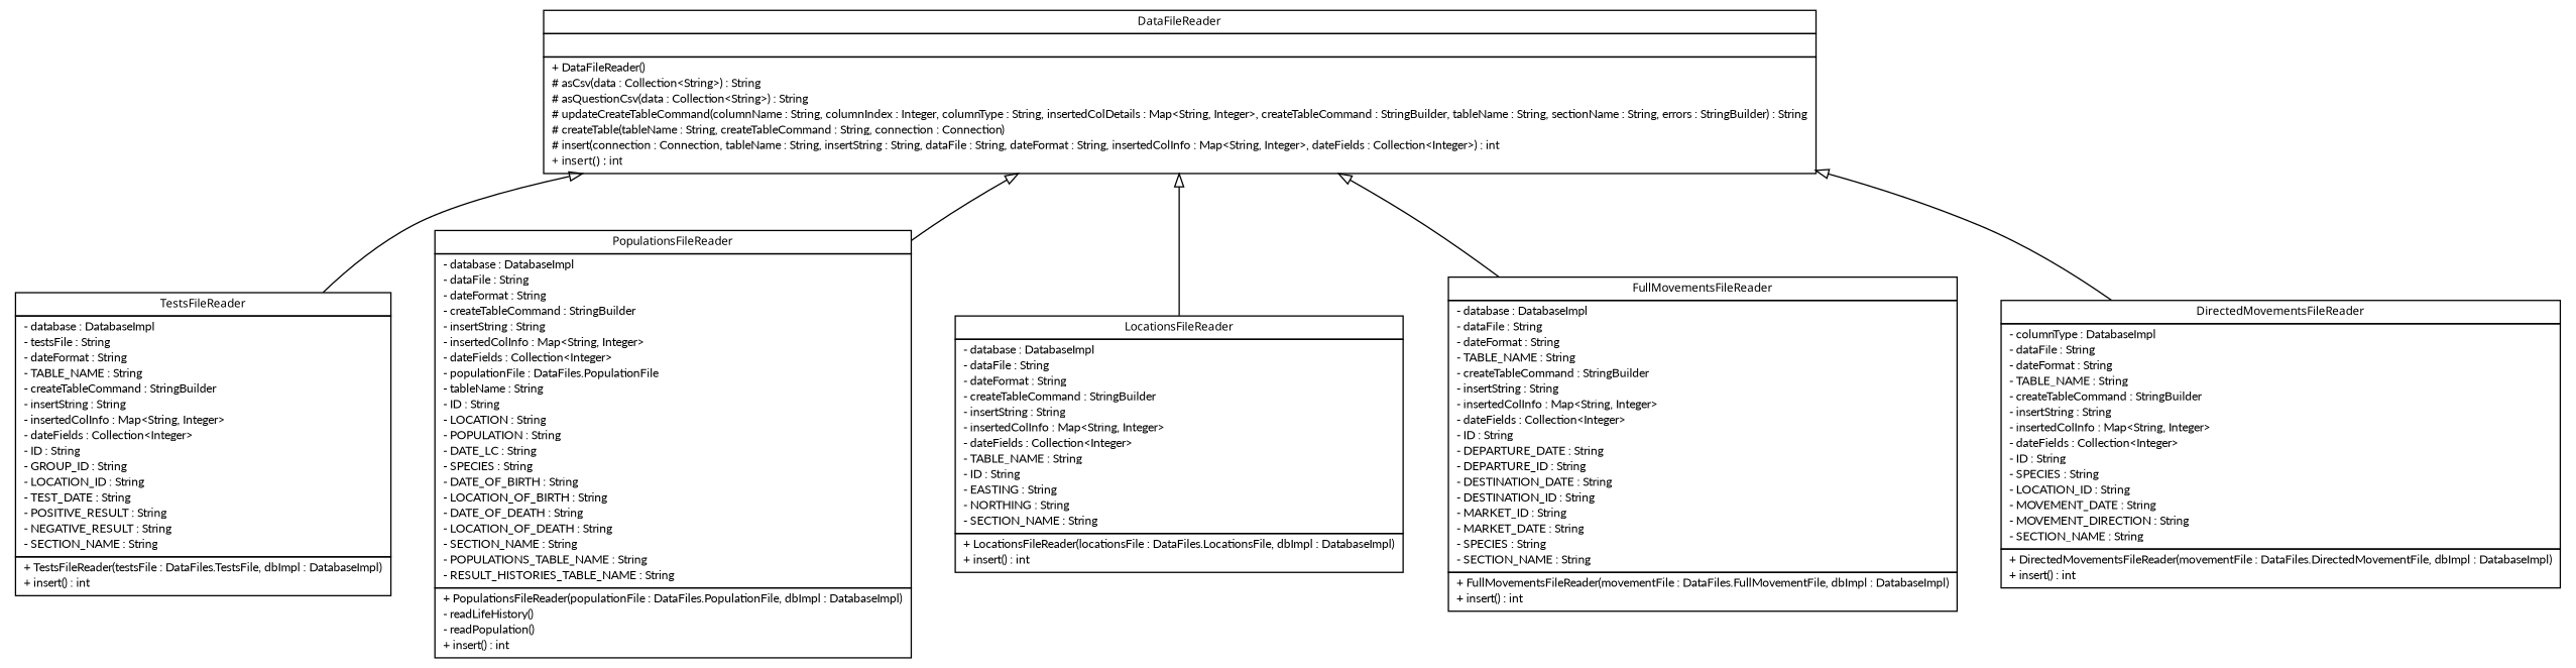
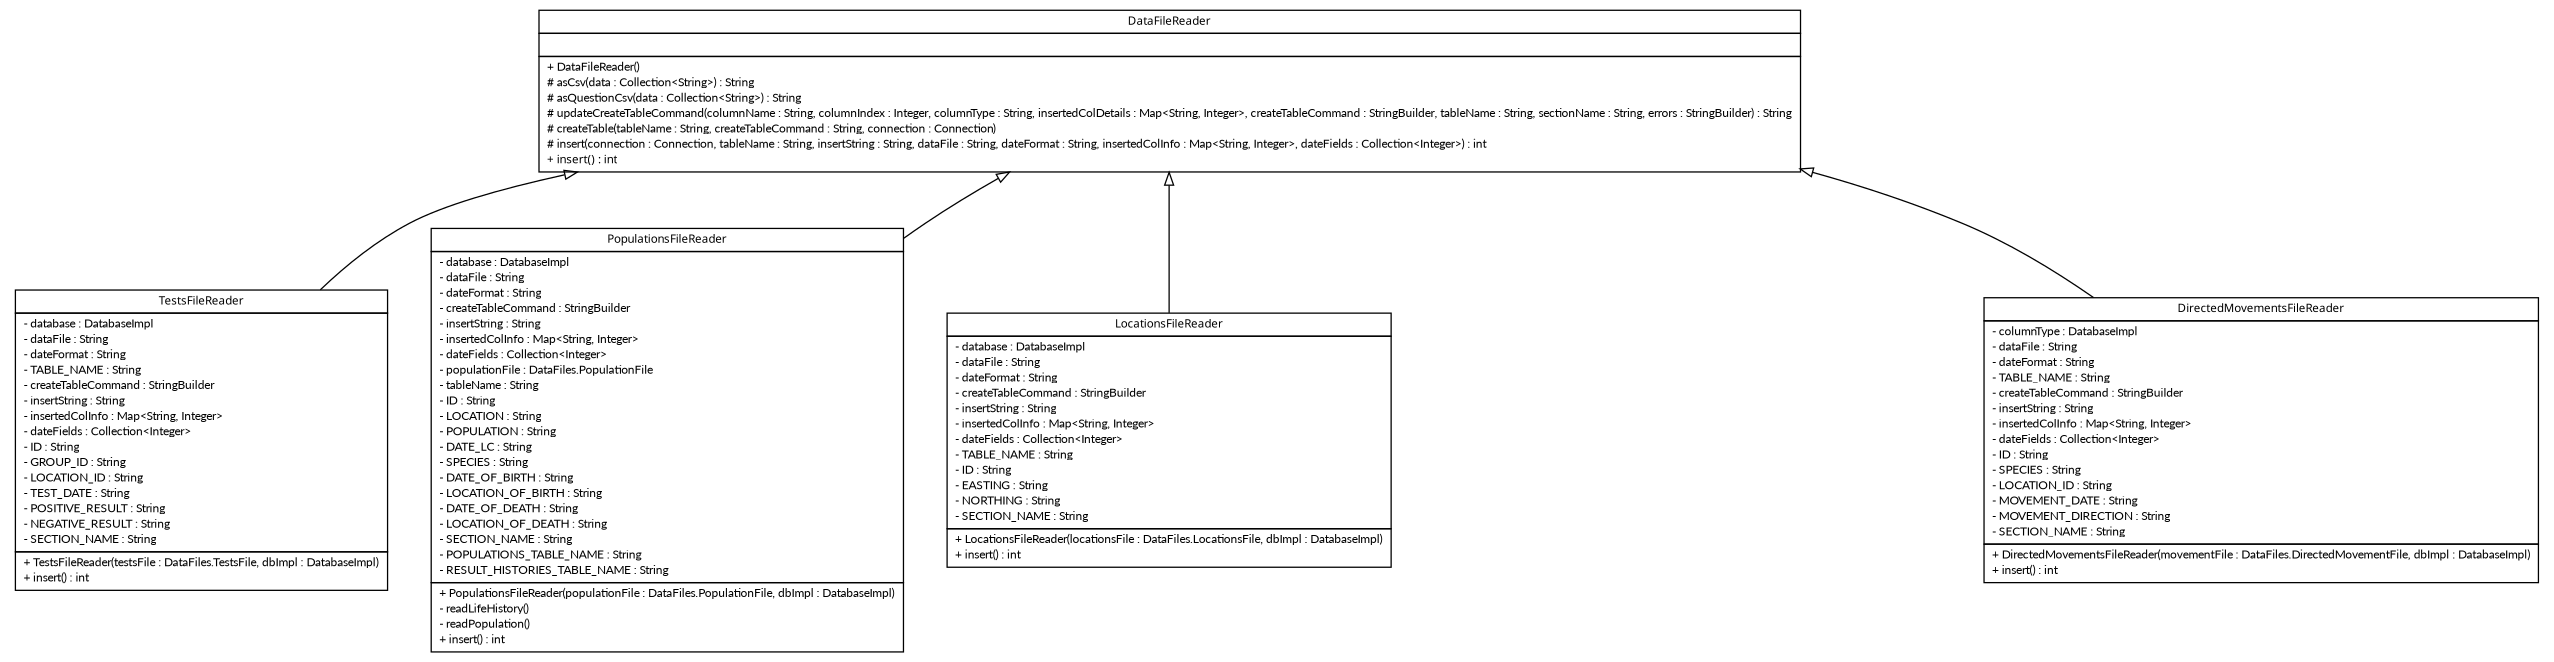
  digraph {
    fontname=Lato
    nodesep=0.25
    ranksep=0.5
    node [fontcolor=black fontname=Lato fontsize=9.0 shape=plaintext]
    edge [arrowtail=empty dir=back fontname=Lato fontsize=10 headport=p labelfontname="Trebuchet MS" labelfontsize=10 tailport=p]
-   n1 [label=<<table title="broadwick.data.readers.TestsFileReader" border="0" cellborder="1" cellspacing="0" cellpadding="2" port="p" href="./TestsFileReader.html"> 		<tr><td><table border="0" cellspacing="0" cellpadding="1"> <tr><td align="center" balign="center"><font face="Trebuchet MS"> TestsFileReader </font></td></tr> 		</table></td></tr> 		<tr><td><table border="0" cellspacing="0" cellpadding="1"> <tr><td align="left" balign="left"> - database : DatabaseImpl </td></tr> <tr><td align="left" balign="left"> - testsFile : String </td></tr> <tr><td align="left" balign="left"> - dateFormat : String </td></tr> <tr><td align="left" balign="left"> - TABLE_NAME : String </td></tr> <tr><td align="left" balign="left"> - createTableCommand : StringBuilder </td></tr> <tr><td align="left" balign="left"> - insertString : String </td></tr> <tr><td align="left" balign="left"> - insertedColInfo : Map&lt;String, Integer&gt; </td></tr> <tr><td align="left" balign="left"> - dateFields : Collection&lt;Integer&gt; </td></tr> <tr><td align="left" balign="left"> - ID : String </td></tr> <tr><td align="left" balign="left"> - GROUP_ID : String </td></tr> <tr><td align="left" balign="left"> - LOCATION_ID : String </td></tr> <tr><td align="left" balign="left"> - TEST_DATE : String </td></tr> <tr><td align="left" balign="left"> - POSITIVE_RESULT : String </td></tr> <tr><td align="left" balign="left"> - NEGATIVE_RESULT : String </td></tr> <tr><td align="left" balign="left"> - SECTION_NAME : String </td></tr> 		</table></td></tr> 		<tr><td><table border="0" cellspacing="0" cellpadding="1"> <tr><td align="left" balign="left"> + TestsFileReader(testsFile : DataFiles.TestsFile, dbImpl : DatabaseImpl) </td></tr> <tr><td align="left" balign="left"> + insert() : int </td></tr> 		</table></td></tr> 		</table>>]
+   n1 [label=<<table title="broadwick.data.readers.TestsFileReader" border="0" cellborder="1" cellspacing="0" cellpadding="2" port="p" href="./TestsFileReader.html"> 		<tr><td><table border="0" cellspacing="0" cellpadding="1"> <tr><td align="center" balign="center"><font face="Trebuchet MS"> TestsFileReader </font></td></tr> 		</table></td></tr> 		<tr><td><table border="0" cellspacing="0" cellpadding="1"> <tr><td align="left" balign="left"> - database : DatabaseImpl </td></tr> <tr><td align="left" balign="left"> - dataFile : String </td></tr> <tr><td align="left" balign="left"> - dateFormat : String </td></tr> <tr><td align="left" balign="left"> - TABLE_NAME : String </td></tr> <tr><td align="left" balign="left"> - createTableCommand : StringBuilder </td></tr> <tr><td align="left" balign="left"> - insertString : String </td></tr> <tr><td align="left" balign="left"> - insertedColInfo : Map&lt;String, Integer&gt; </td></tr> <tr><td align="left" balign="left"> - dateFields : Collection&lt;Integer&gt; </td></tr> <tr><td align="left" balign="left"> - ID : String </td></tr> <tr><td align="left" balign="left"> - GROUP_ID : String </td></tr> <tr><td align="left" balign="left"> - LOCATION_ID : String </td></tr> <tr><td align="left" balign="left"> - TEST_DATE : String </td></tr> <tr><td align="left" balign="left"> - POSITIVE_RESULT : String </td></tr> <tr><td align="left" balign="left"> - NEGATIVE_RESULT : String </td></tr> <tr><td align="left" balign="left"> - SECTION_NAME : String </td></tr> 		</table></td></tr> 		<tr><td><table border="0" cellspacing="0" cellpadding="1"> <tr><td align="left" balign="left"> + TestsFileReader(testsFile : DataFiles.TestsFile, dbImpl : DatabaseImpl) </td></tr> <tr><td align="left" balign="left"> + insert() : int </td></tr> 		</table></td></tr> 		</table>>]
    n2 [label=<<table title="broadwick.data.readers.PopulationsFileReader" border="0" cellborder="1" cellspacing="0" cellpadding="2" port="p" href="./PopulationsFileReader.html"> 		<tr><td><table border="0" cellspacing="0" cellpadding="1"> <tr><td align="center" balign="center"><font face="Trebuchet MS"> PopulationsFileReader </font></td></tr> 		</table></td></tr> 		<tr><td><table border="0" cellspacing="0" cellpadding="1"> <tr><td align="left" balign="left"> - database : DatabaseImpl </td></tr> <tr><td align="left" balign="left"> - dataFile : String </td></tr> <tr><td align="left" balign="left"> - dateFormat : String </td></tr> <tr><td align="left" balign="left"> - createTableCommand : StringBuilder </td></tr> <tr><td align="left" balign="left"> - insertString : String </td></tr> <tr><td align="left" balign="left"> - insertedColInfo : Map&lt;String, Integer&gt; </td></tr> <tr><td align="left" balign="left"> - dateFields : Collection&lt;Integer&gt; </td></tr> <tr><td align="left" balign="left"> - populationFile : DataFiles.PopulationFile </td></tr> <tr><td align="left" balign="left"> - tableName : String </td></tr> <tr><td align="left" balign="left"> - ID : String </td></tr> <tr><td align="left" balign="left"> - LOCATION : String </td></tr> <tr><td align="left" balign="left"> - POPULATION : String </td></tr> <tr><td align="left" balign="left"> - DATE_LC : String </td></tr> <tr><td align="left" balign="left"> - SPECIES : String </td></tr> <tr><td align="left" balign="left"> - DATE_OF_BIRTH : String </td></tr> <tr><td align="left" balign="left"> - LOCATION_OF_BIRTH : String </td></tr> <tr><td align="left" balign="left"> - DATE_OF_DEATH : String </td></tr> <tr><td align="left" balign="left"> - LOCATION_OF_DEATH : String </td></tr> <tr><td align="left" balign="left"> - SECTION_NAME : String </td></tr> <tr><td align="left" balign="left"> - POPULATIONS_TABLE_NAME : String </td></tr> <tr><td align="left" balign="left"> - RESULT_HISTORIES_TABLE_NAME : String </td></tr> 		</table></td></tr> 		<tr><td><table border="0" cellspacing="0" cellpadding="1"> <tr><td align="left" balign="left"> + PopulationsFileReader(populationFile : DataFiles.PopulationFile, dbImpl : DatabaseImpl) </td></tr> <tr><td align="left" balign="left"> - readLifeHistory() </td></tr> <tr><td align="left" balign="left"> - readPopulation() </td></tr> <tr><td align="left" balign="left"> + insert() : int </td></tr> 		</table></td></tr> 		</table>>]
    n3 [label=<<table title="broadwick.data.readers.LocationsFileReader" border="0" cellborder="1" cellspacing="0" cellpadding="2" port="p" href="./LocationsFileReader.html"> 		<tr><td><table border="0" cellspacing="0" cellpadding="1"> <tr><td align="center" balign="center"><font face="Trebuchet MS"> LocationsFileReader </font></td></tr> 		</table></td></tr> 		<tr><td><table border="0" cellspacing="0" cellpadding="1"> <tr><td align="left" balign="left"> - database : DatabaseImpl </td></tr> <tr><td align="left" balign="left"> - dataFile : String </td></tr> <tr><td align="left" balign="left"> - dateFormat : String </td></tr> <tr><td align="left" balign="left"> - createTableCommand : StringBuilder </td></tr> <tr><td align="left" balign="left"> - insertString : String </td></tr> <tr><td align="left" balign="left"> - insertedColInfo : Map&lt;String, Integer&gt; </td></tr> <tr><td align="left" balign="left"> - dateFields : Collection&lt;Integer&gt; </td></tr> <tr><td align="left" balign="left"> - TABLE_NAME : String </td></tr> <tr><td align="left" balign="left"> - ID : String </td></tr> <tr><td align="left" balign="left"> - EASTING : String </td></tr> <tr><td align="left" balign="left"> - NORTHING : String </td></tr> <tr><td align="left" balign="left"> - SECTION_NAME : String </td></tr> 		</table></td></tr> 		<tr><td><table border="0" cellspacing="0" cellpadding="1"> <tr><td align="left" balign="left"> + LocationsFileReader(locationsFile : DataFiles.LocationsFile, dbImpl : DatabaseImpl) </td></tr> <tr><td align="left" balign="left"> + insert() : int </td></tr> 		</table></td></tr> 		</table>>]
-   n4 [label=<<table title="broadwick.data.readers.FullMovementsFileReader" border="0" cellborder="1" cellspacing="0" cellpadding="2" port="p" href="./FullMovementsFileReader.html"> 		<tr><td><table border="0" cellspacing="0" cellpadding="1"> <tr><td align="center" balign="center"><font face="Trebuchet MS"> FullMovementsFileReader </font></td></tr> 		</table></td></tr> 		<tr><td><table border="0" cellspacing="0" cellpadding="1"> <tr><td align="left" balign="left"> - database : DatabaseImpl </td></tr> <tr><td align="left" balign="left"> - dataFile : String </td></tr> <tr><td align="left" balign="left"> - dateFormat : String </td></tr> <tr><td align="left" balign="left"> - TABLE_NAME : String </td></tr> <tr><td align="left" balign="left"> - createTableCommand : StringBuilder </td></tr> <tr><td align="left" balign="left"> - insertString : String </td></tr> <tr><td align="left" balign="left"> - insertedColInfo : Map&lt;String, Integer&gt; </td></tr> <tr><td align="left" balign="left"> - dateFields : Collection&lt;Integer&gt; </td></tr> <tr><td align="left" balign="left"> - ID : String </td></tr> <tr><td align="left" balign="left"> - DEPARTURE_DATE : String </td></tr> <tr><td align="left" balign="left"> - DEPARTURE_ID : String </td></tr> <tr><td align="left" balign="left"> - DESTINATION_DATE : String </td></tr> <tr><td align="left" balign="left"> - DESTINATION_ID : String </td></tr> <tr><td align="left" balign="left"> - MARKET_ID : String </td></tr> <tr><td align="left" balign="left"> - MARKET_DATE : String </td></tr> <tr><td align="left" balign="left"> - SPECIES : String </td></tr> <tr><td align="left" balign="left"> - SECTION_NAME : String </td></tr> 		</table></td></tr> 		<tr><td><table border="0" cellspacing="0" cellpadding="1"> <tr><td align="left" balign="left"> + FullMovementsFileReader(movementFile : DataFiles.FullMovementFile, dbImpl : DatabaseImpl) </td></tr> <tr><td align="left" balign="left"> + insert() : int </td></tr> 		</table></td></tr> 		</table>>]
    n5 [label=<<table title="broadwick.data.readers.DirectedMovementsFileReader" border="0" cellborder="1" cellspacing="0" cellpadding="2" port="p" href="./DirectedMovementsFileReader.html"> 		<tr><td><table border="0" cellspacing="0" cellpadding="1"> <tr><td align="center" balign="center"><font face="Trebuchet MS"> DirectedMovementsFileReader </font></td></tr> 		</table></td></tr> 		<tr><td><table border="0" cellspacing="0" cellpadding="1"> <tr><td align="left" balign="left"> - columnType : DatabaseImpl </td></tr> <tr><td align="left" balign="left"> - dataFile : String </td></tr> <tr><td align="left" balign="left"> - dateFormat : String </td></tr> <tr><td align="left" balign="left"> - TABLE_NAME : String </td></tr> <tr><td align="left" balign="left"> - createTableCommand : StringBuilder </td></tr> <tr><td align="left" balign="left"> - insertString : String </td></tr> <tr><td align="left" balign="left"> - insertedColInfo : Map&lt;String, Integer&gt; </td></tr> <tr><td align="left" balign="left"> - dateFields : Collection&lt;Integer&gt; </td></tr> <tr><td align="left" balign="left"> - ID : String </td></tr> <tr><td align="left" balign="left"> - SPECIES : String </td></tr> <tr><td align="left" balign="left"> - LOCATION_ID : String </td></tr> <tr><td align="left" balign="left"> - MOVEMENT_DATE : String </td></tr> <tr><td align="left" balign="left"> - MOVEMENT_DIRECTION : String </td></tr> <tr><td align="left" balign="left"> - SECTION_NAME : String </td></tr> 		</table></td></tr> 		<tr><td><table border="0" cellspacing="0" cellpadding="1"> <tr><td align="left" balign="left"> + DirectedMovementsFileReader(movementFile : DataFiles.DirectedMovementFile, dbImpl : DatabaseImpl) </td></tr> <tr><td align="left" balign="left"> + insert() : int </td></tr> 		</table></td></tr> 		</table>>]
    n6 [label=<<table title="broadwick.data.readers.DataFileReader" border="0" cellborder="1" cellspacing="0" cellpadding="2" port="p" href="./DataFileReader.html"> 		<tr><td><table border="0" cellspacing="0" cellpadding="1"> <tr><td align="center" balign="center"><font face="Trebuchet MS"> DataFileReader </font></td></tr> 		</table></td></tr> 		<tr><td><table border="0" cellspacing="0" cellpadding="1"> <tr><td align="left" balign="left">  </td></tr> 		</table></td></tr> 		<tr><td><table border="0" cellspacing="0" cellpadding="1"> <tr><td align="left" balign="left"> + DataFileReader() </td></tr> <tr><td align="left" balign="left"> # asCsv(data : Collection&lt;String&gt;) : String </td></tr> <tr><td align="left" balign="left"> # asQuestionCsv(data : Collection&lt;String&gt;) : String </td></tr> <tr><td align="left" balign="left"> # updateCreateTableCommand(columnName : String, columnIndex : Integer, columnType : String, insertedColDetails : Map&lt;String, Integer&gt;, createTableCommand : StringBuilder, tableName : String, sectionName : String, errors : StringBuilder) : String </td></tr> <tr><td align="left" balign="left"> # createTable(tableName : String, createTableCommand : String, connection : Connection) </td></tr> <tr><td align="left" balign="left"> # insert(connection : Connection, tableName : String, insertString : String, dataFile : String, dateFormat : String, insertedColInfo : Map&lt;String, Integer&gt;, dateFields : Collection&lt;Integer&gt;) : int </td></tr> <tr><td align="left" balign="left"><font face="Trebuchet MS" point-size="9.0"> + insert() : int </font></td></tr> 		</table></td></tr> 		</table>>]
    n6 -> n1
    n6 -> n2
    n6 -> n3
-   n6 -> n4
    n6 -> n5
  }
